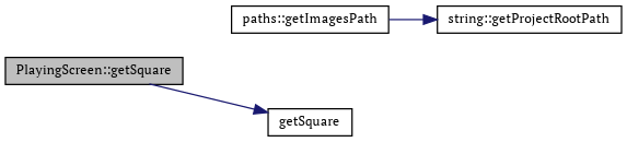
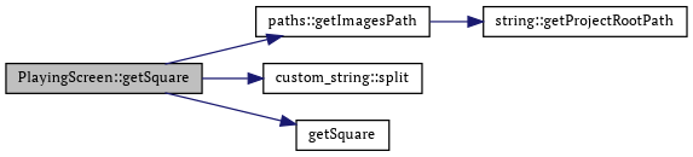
  digraph {
    fontname="PT Serif"
    rankdir=LR
    node [color=black fontname="PT Serif" fontsize=10 shape=record]
    edge [color=midnightblue fontname="PT Serif" fontsize=10 labelfontname=Helvetica labelfontsize=10 style=solid]
    n1 [fillcolor=grey75 fontcolor=black height=0.2 label="PlayingScreen::getSquare" style=filled width=0.4]
    n2 [height=0.2 label="paths::getImagesPath" width=0.4]
+   n3 [height=0.2 label="custom_string::split" width=0.4]
    n4 [height=0.2 label=getSquare width=0.4]
    n5 [height=0.2 label="string::getProjectRootPath" width=0.4]
+   n1 -> n2
+   n1 -> n3
    n1 -> n4
    n2 -> n5
  }
